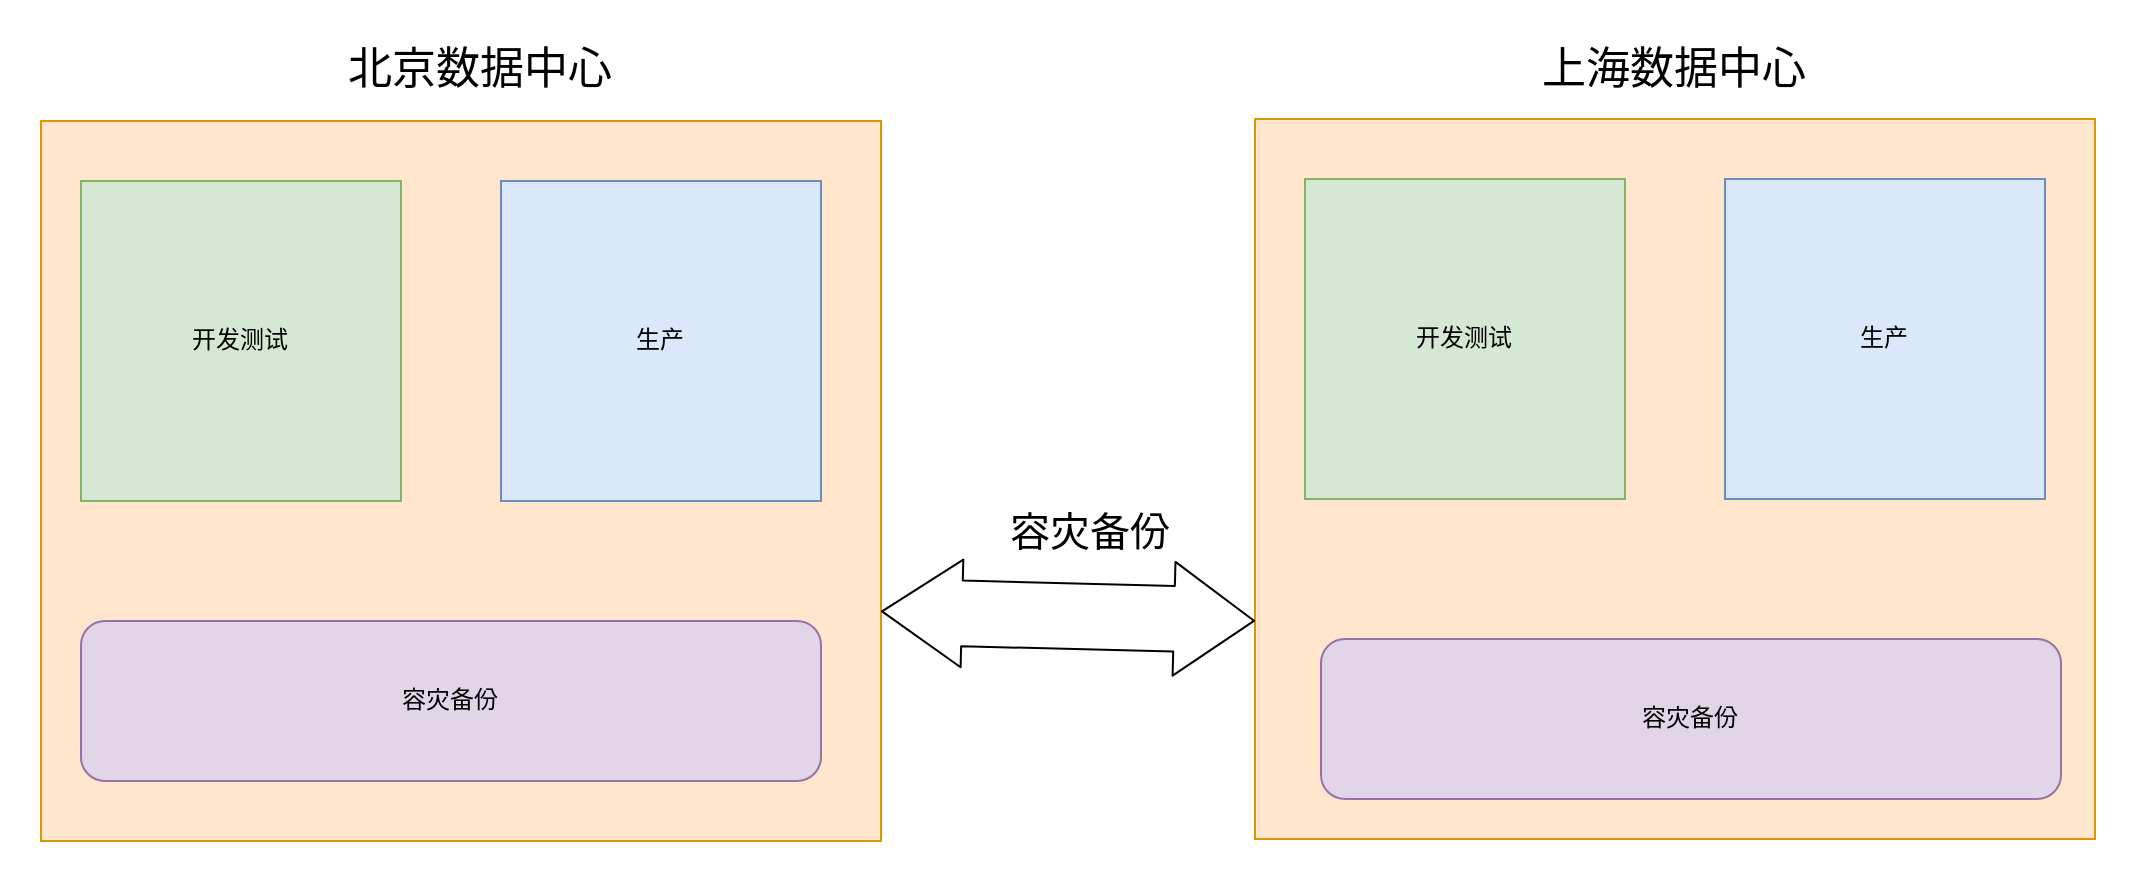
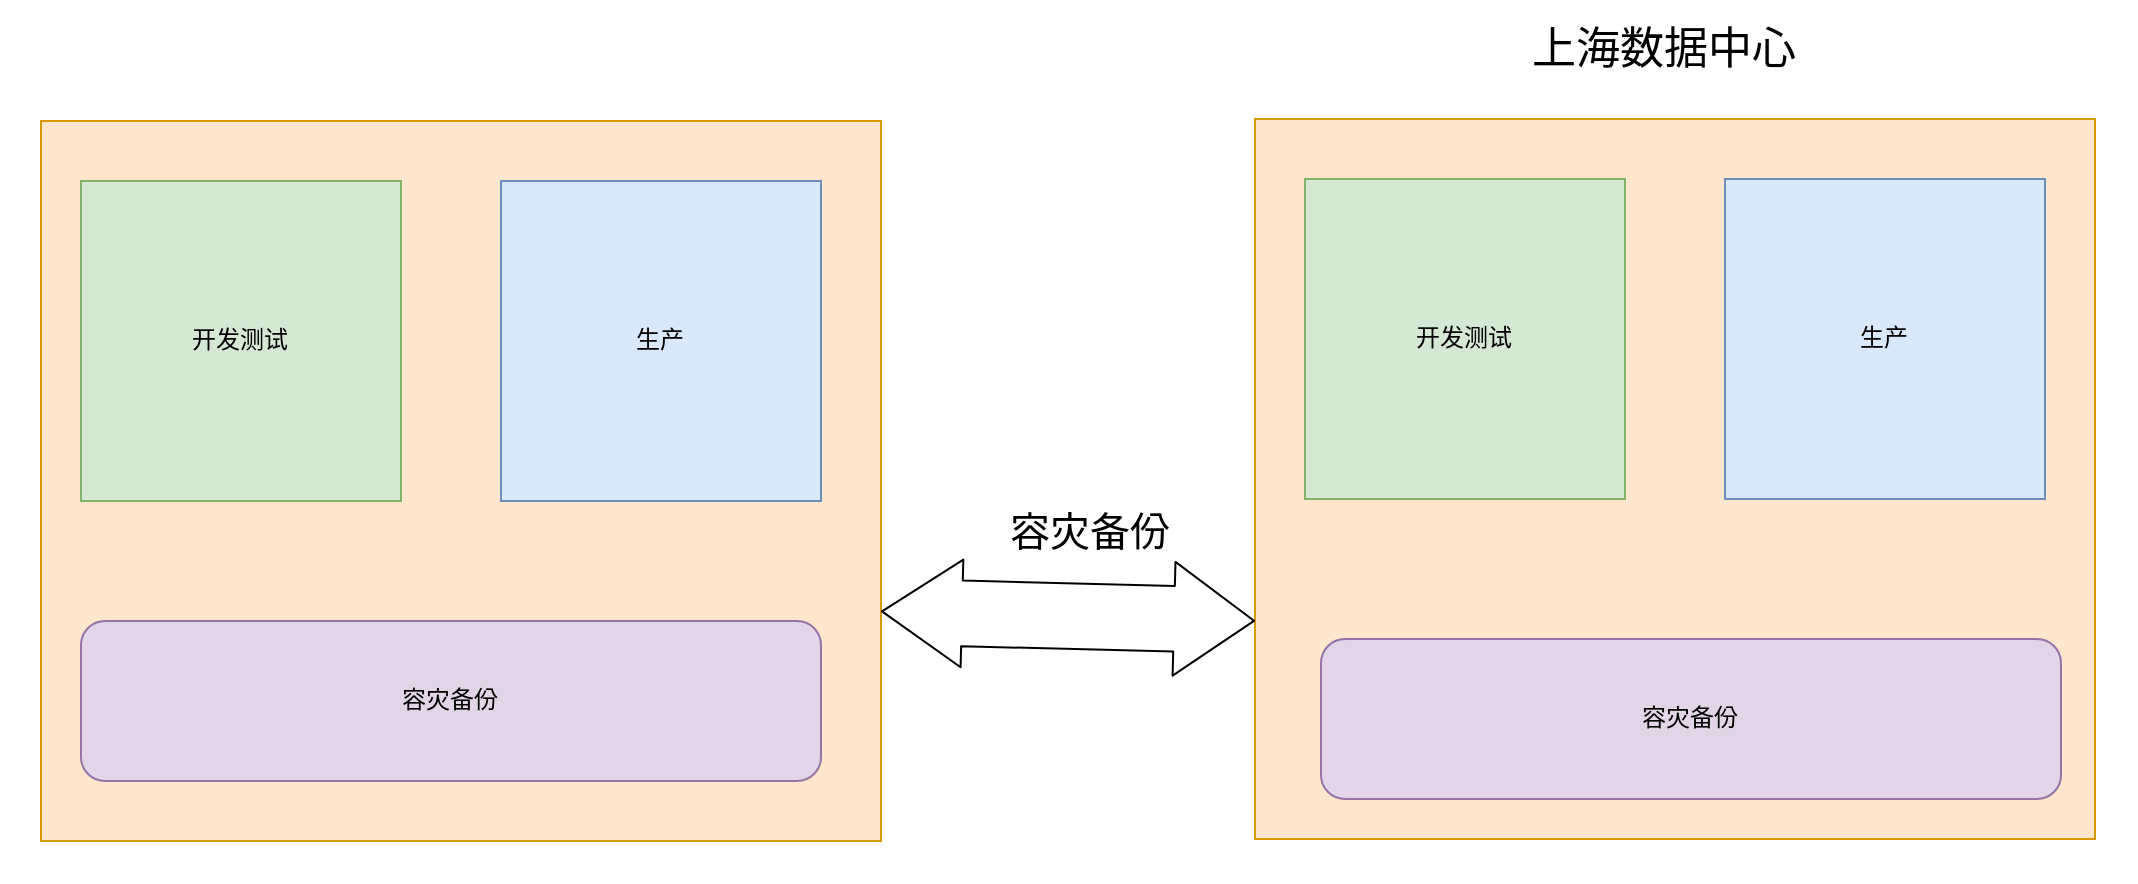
  <mxCell id="0" style=";html=1;" />
  <mxCell id="1" style=";html=1;" parent="0" />
  <mxCell id="2" value="" style="rounded=0;whiteSpace=wrap;html=1;fillColor=#ffe6cc;strokeColor=#d79b00;" parent="1" vertex="1"><mxGeometry x="20" y="60" width="420" height="360" as="geometry" /></mxCell>
  <mxCell id="3" value="" style="rounded=0;whiteSpace=wrap;html=1;fillColor=#ffe6cc;strokeColor=#d79b00;" parent="1" vertex="1"><mxGeometry x="627" y="59" width="420" height="360" as="geometry" /></mxCell>
  <mxCell id="4" value="开发测试" style="whiteSpace=wrap;html=1;aspect=fixed;fillColor=#d5e8d4;strokeColor=#82b366;" parent="1" vertex="1"><mxGeometry x="40" y="90" width="160" height="160" as="geometry" /></mxCell>
  <mxCell id="5" value="生产" style="whiteSpace=wrap;html=1;aspect=fixed;fillColor=#dae8fc;strokeColor=#6c8ebf;" parent="1" vertex="1"><mxGeometry x="250" y="90" width="160" height="160" as="geometry" /></mxCell>
  <mxCell id="6" value="开发测试" style="whiteSpace=wrap;html=1;aspect=fixed;fillColor=#d5e8d4;strokeColor=#82b366;" parent="1" vertex="1"><mxGeometry x="652" y="89" width="160" height="160" as="geometry" /></mxCell>
  <mxCell id="7" value="生产" style="whiteSpace=wrap;html=1;aspect=fixed;fillColor=#dae8fc;strokeColor=#6c8ebf;" parent="1" vertex="1"><mxGeometry x="862" y="89" width="160" height="160" as="geometry" /></mxCell>
  <mxCell id="8" value="容灾备份" style="rounded=1;whiteSpace=wrap;html=1;fillColor=#e1d5e7;strokeColor=#9673a6;" parent="1" vertex="1"><mxGeometry x="40" y="310" width="370" height="80" as="geometry" /></mxCell>
  <mxCell id="9" value="容灾备份" style="rounded=1;whiteSpace=wrap;html=1;fillColor=#e1d5e7;strokeColor=#9673a6;" parent="1" vertex="1"><mxGeometry x="660" y="319" width="370" height="80" as="geometry" /></mxCell>
  <mxCell id="10" value="" style="shape=flexArrow;endArrow=classic;startArrow=classic;html=1;exitX=1;exitY=0.681;exitDx=0;exitDy=0;exitPerimeter=0;entryX=0;entryY=0.697;entryDx=0;entryDy=0;entryPerimeter=0;strokeWidth=1;width=32.857;startSize=13;endWidth=23.061;endSize=13;" parent="1" source="2" target="3" edge="1"><mxGeometry width="50" height="50" relative="1" as="geometry"><mxPoint x="480" y="310" as="sourcePoint" /><mxPoint x="620" y="310" as="targetPoint" /></mxGeometry></mxCell>
  <mxCell id="11" value="容灾备份" style="text;html=1;strokeColor=none;fillColor=none;align=center;verticalAlign=middle;whiteSpace=wrap;rounded=0;fontSize=20;" parent="1" vertex="1"><mxGeometry x="500" y="250" width="90" height="30" as="geometry" /></mxCell>
- <mxCell id="12" value="北京数据中心" style="text;html=1;strokeColor=none;fillColor=none;align=center;verticalAlign=middle;whiteSpace=wrap;rounded=0;fontSize=22;" vertex="1" parent="1"><mxGeometry x="160" y="20" width="160" height="30" as="geometry" /></mxCell>
- <mxCell id="13" value="上海数据中心" style="text;html=1;strokeColor=none;fillColor=none;align=center;verticalAlign=middle;whiteSpace=wrap;rounded=0;fontSize=22;" vertex="1" parent="1"><mxGeometry x="757" y="20" width="160" height="30" as="geometry" /></mxCell>
+ <mxCell id="13" value="上海数据中心" style="text;html=1;strokeColor=none;fillColor=none;align=center;verticalAlign=middle;whiteSpace=wrap;rounded=0;fontSize=22;" vertex="1" parent="1"><mxGeometry x="752" y="10" width="160" height="30" as="geometry" /></mxCell>
